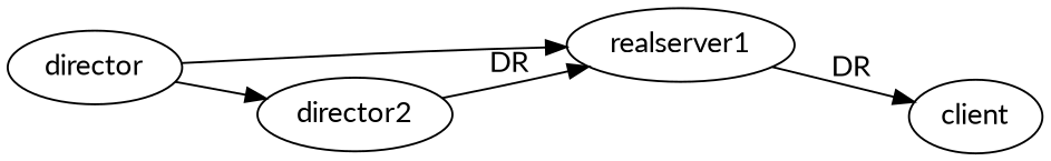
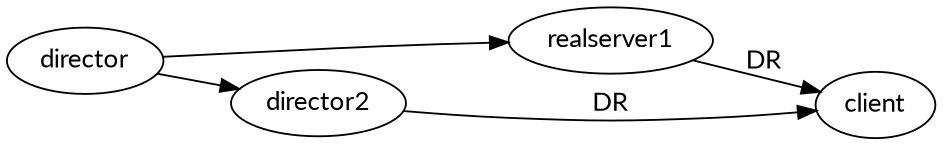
  digraph {
    fontname=Lato
    rankdir=LR
    node [fontname=Lato]
    edge [fontname=Lato]
    director
    realserver1
    n3 [label=director2]
    client
    director -> realserver1
    director -> n3
    realserver1 -> client [label=DR]
-   n3 -> realserver1 [label=DR]
+   n3 -> client [label=DR]
  }
